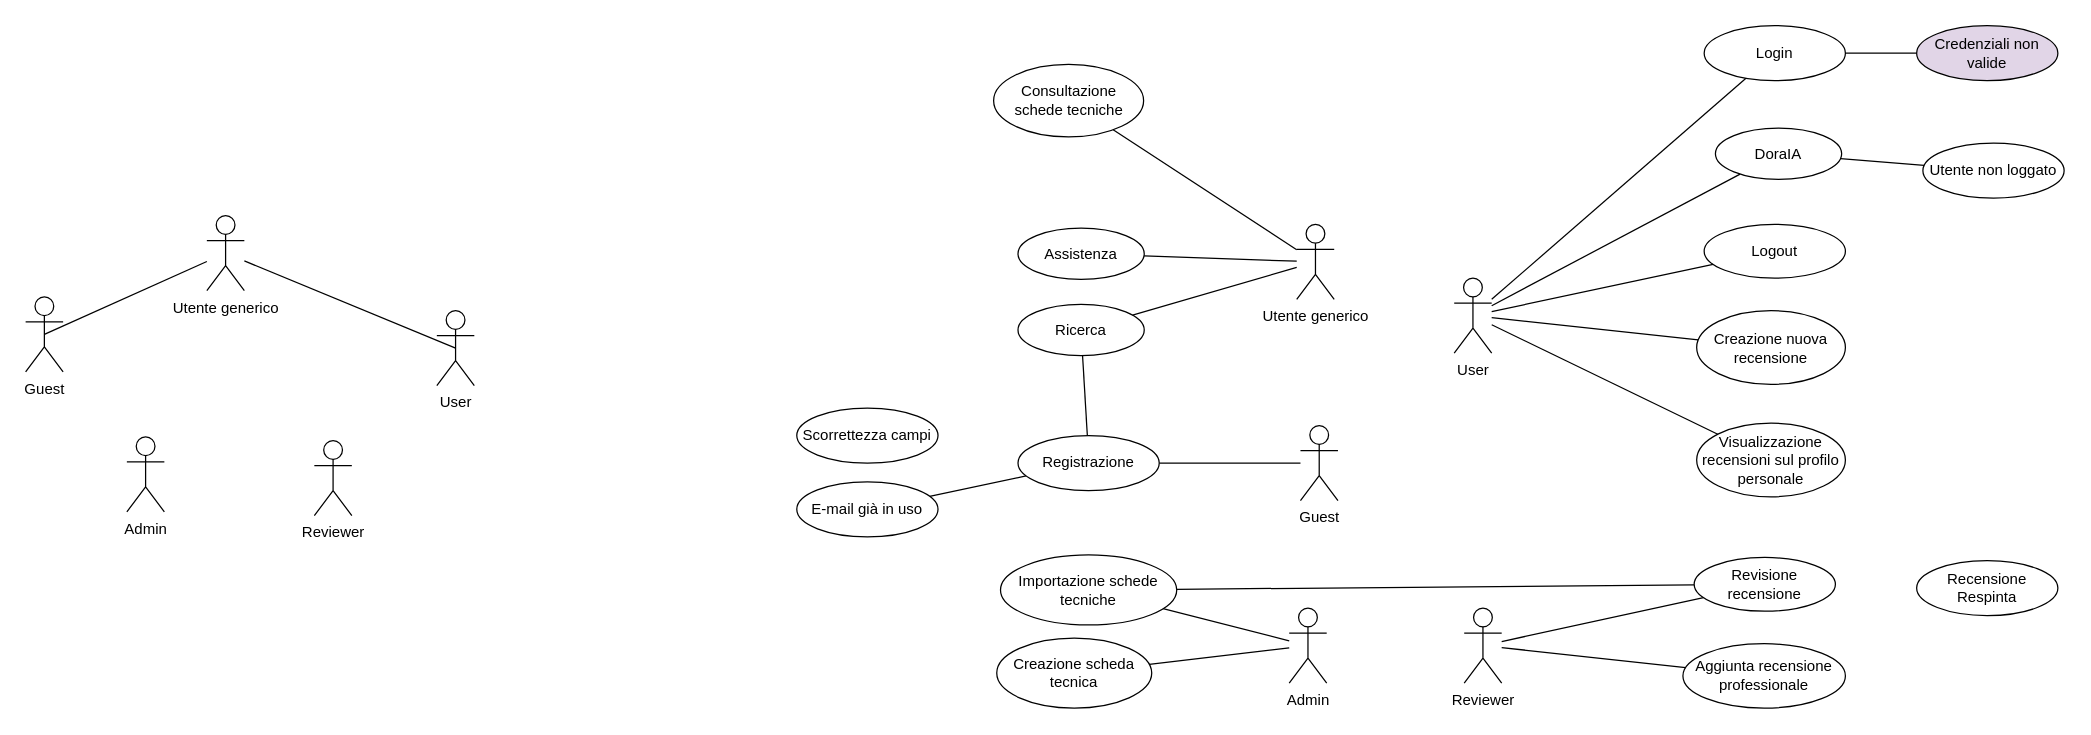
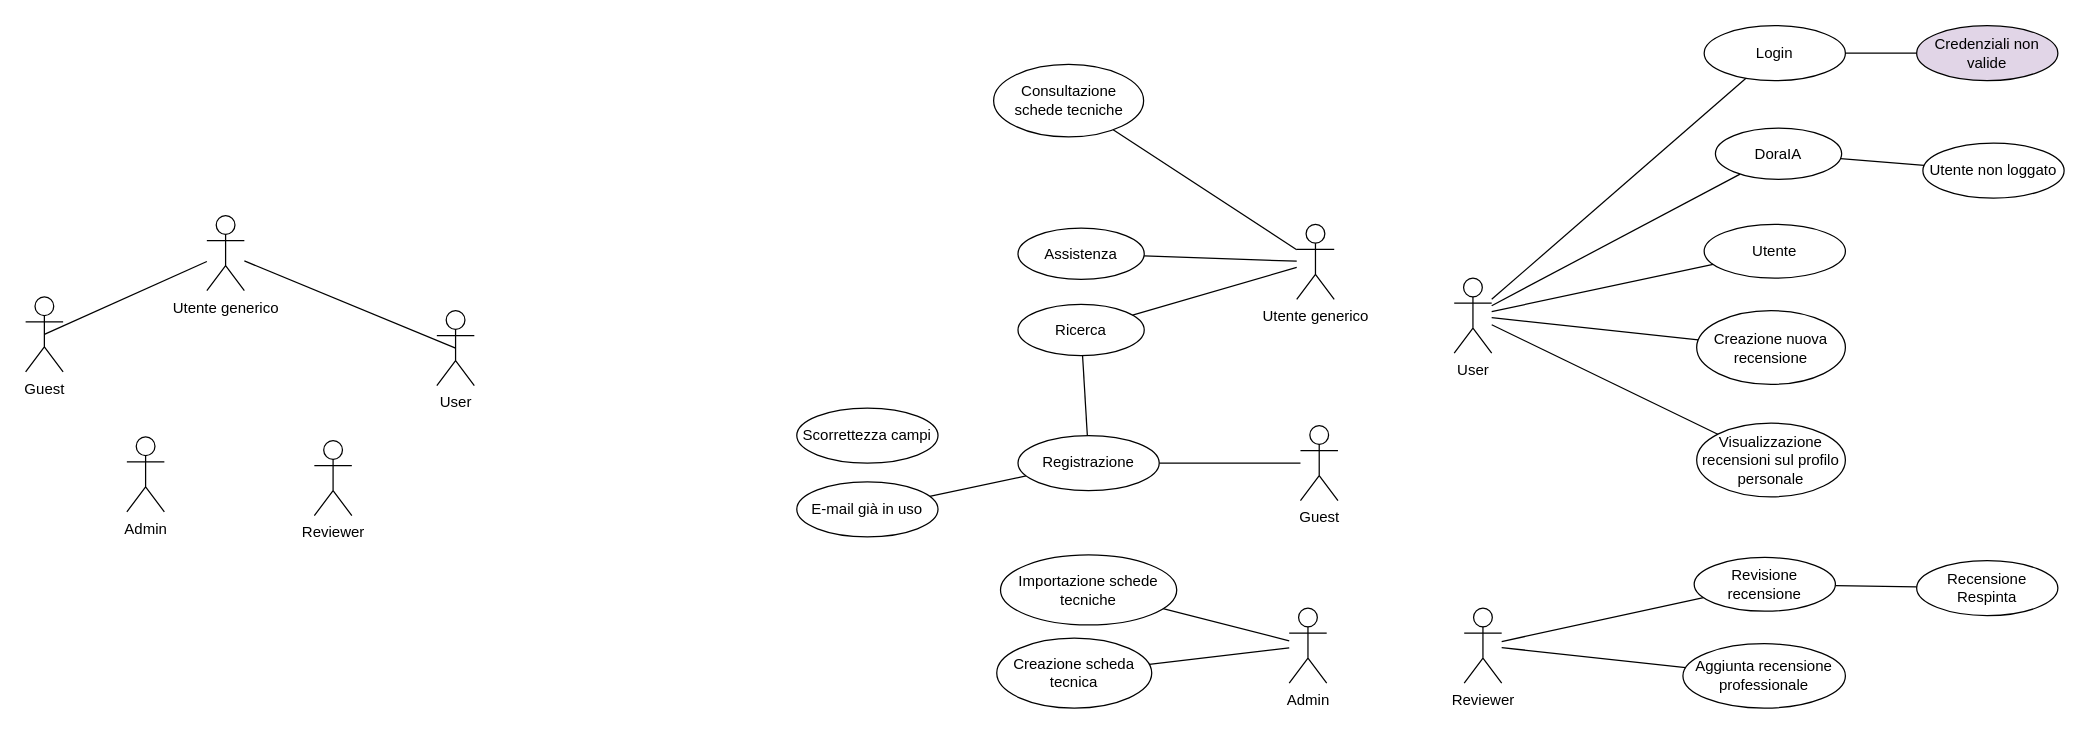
  <mxCell id="0" />
  <mxCell id="1" parent="0" />
- <mxCell id="2" value="Logout" style="ellipse;whiteSpace=wrap;html=1;" parent="1" vertex="1"><mxGeometry x="1363" y="179" width="113" height="43" as="geometry" /></mxCell>
+ <mxCell id="2" value="Utente" style="ellipse;whiteSpace=wrap;html=1;" parent="1" vertex="1"><mxGeometry x="1363" y="179" width="113" height="43" as="geometry" /></mxCell>
  <mxCell id="3" style="edgeStyle=none;rounded=0;orthogonalLoop=1;jettySize=auto;html=1;endArrow=none;endFill=0;" parent="1" source="4" target="23" edge="1"><mxGeometry relative="1" as="geometry" /></mxCell>
  <mxCell id="4" value="Guest" style="shape=umlActor;verticalLabelPosition=bottom;verticalAlign=top;html=1;" parent="1" vertex="1"><mxGeometry x="1040" y="340" width="30" height="60" as="geometry" /></mxCell>
  <mxCell id="5" style="rounded=0;orthogonalLoop=1;jettySize=auto;html=1;endArrow=none;endFill=0;" parent="1" source="10" target="2" edge="1"><mxGeometry relative="1" as="geometry" /></mxCell>
  <mxCell id="6" style="edgeStyle=none;rounded=0;orthogonalLoop=1;jettySize=auto;html=1;endArrow=none;endFill=0;" parent="1" source="10" target="17" edge="1"><mxGeometry relative="1" as="geometry" /></mxCell>
  <mxCell id="7" style="edgeStyle=none;rounded=0;orthogonalLoop=1;jettySize=auto;html=1;endArrow=none;endFill=0;" parent="1" source="10" target="18" edge="1"><mxGeometry relative="1" as="geometry" /></mxCell>
  <mxCell id="8" style="edgeStyle=none;rounded=0;orthogonalLoop=1;jettySize=auto;html=1;endArrow=none;endFill=0;" parent="1" source="10" target="28" edge="1"><mxGeometry relative="1" as="geometry" /></mxCell>
  <mxCell id="9" style="edgeStyle=none;rounded=0;orthogonalLoop=1;jettySize=auto;html=1;endArrow=none;endFill=0;" parent="1" source="10" target="25" edge="1"><mxGeometry relative="1" as="geometry" /></mxCell>
  <mxCell id="10" value="User" style="shape=umlActor;verticalLabelPosition=bottom;verticalAlign=top;html=1;" parent="1" vertex="1"><mxGeometry x="1163" y="222" width="30" height="60" as="geometry" /></mxCell>
  <mxCell id="11" style="edgeStyle=none;rounded=0;orthogonalLoop=1;jettySize=auto;html=1;endArrow=none;endFill=0;" parent="1" source="13" target="20" edge="1"><mxGeometry relative="1" as="geometry" /></mxCell>
  <mxCell id="12" style="edgeStyle=none;rounded=0;orthogonalLoop=1;jettySize=auto;html=1;endArrow=none;endFill=0;" parent="1" source="13" target="30" edge="1"><mxGeometry relative="1" as="geometry" /></mxCell>
  <mxCell id="13" value="Reviewer" style="shape=umlActor;verticalLabelPosition=bottom;verticalAlign=top;html=1;" parent="1" vertex="1"><mxGeometry x="1171" y="486" width="30" height="60" as="geometry" /></mxCell>
  <mxCell id="14" style="edgeStyle=none;rounded=0;orthogonalLoop=1;jettySize=auto;html=1;endArrow=none;endFill=0;" parent="1" source="16" target="29" edge="1"><mxGeometry relative="1" as="geometry" /></mxCell>
  <mxCell id="15" style="edgeStyle=none;rounded=0;orthogonalLoop=1;jettySize=auto;html=1;startArrow=none;startFill=0;endArrow=none;endFill=0;" parent="1" source="16" target="31" edge="1"><mxGeometry relative="1" as="geometry" /></mxCell>
  <mxCell id="16" value="Admin" style="shape=umlActor;verticalLabelPosition=bottom;verticalAlign=top;html=1;" parent="1" vertex="1"><mxGeometry x="1031" y="486" width="30" height="60" as="geometry" /></mxCell>
  <mxCell id="17" value="Creazione nuova recensione" style="ellipse;whiteSpace=wrap;html=1;" parent="1" vertex="1"><mxGeometry x="1357" y="248" width="119" height="59" as="geometry" /></mxCell>
  <mxCell id="18" value="Visualizzazione recensioni sul profilo personale" style="ellipse;whiteSpace=wrap;html=1;" parent="1" vertex="1"><mxGeometry x="1357" y="338" width="119" height="59" as="geometry" /></mxCell>
- <mxCell id="19" style="edgeStyle=none;rounded=0;orthogonalLoop=1;jettySize=auto;html=1;endArrow=none;endFill=0;" parent="1" source="20" target="31" edge="1"><mxGeometry relative="1" as="geometry" /></mxCell>
+ <mxCell id="19" style="edgeStyle=none;rounded=0;orthogonalLoop=1;jettySize=auto;html=1;endArrow=none;endFill=0;" parent="1" source="20" target="49" edge="1"><mxGeometry relative="1" as="geometry" /></mxCell>
  <mxCell id="20" value="Revisione recensione" style="ellipse;whiteSpace=wrap;html=1;" parent="1" vertex="1"><mxGeometry x="1355" y="445.5" width="113" height="43" as="geometry" /></mxCell>
  <mxCell id="21" style="edgeStyle=none;rounded=0;orthogonalLoop=1;jettySize=auto;html=1;endArrow=none;endFill=0;" parent="1" source="23" target="32" edge="1"><mxGeometry relative="1" as="geometry" /></mxCell>
  <mxCell id="22" style="edgeStyle=none;rounded=0;orthogonalLoop=1;jettySize=auto;html=1;endArrow=none;endFill=0;" parent="1" source="23" target="46" edge="1"><mxGeometry relative="1" as="geometry" /></mxCell>
  <mxCell id="23" value="Registrazione" style="ellipse;whiteSpace=wrap;html=1;" parent="1" vertex="1"><mxGeometry x="814" y="348" width="113" height="44" as="geometry" /></mxCell>
  <mxCell id="24" style="edgeStyle=none;rounded=0;orthogonalLoop=1;jettySize=auto;html=1;endArrow=none;endFill=0;" parent="1" source="25" target="47" edge="1"><mxGeometry relative="1" as="geometry" /></mxCell>
  <mxCell id="25" value="Login" style="ellipse;whiteSpace=wrap;html=1;" parent="1" vertex="1"><mxGeometry x="1363" y="20" width="113" height="44" as="geometry" /></mxCell>
  <mxCell id="26" value="Consultazione schede tecniche" style="ellipse;whiteSpace=wrap;html=1;" parent="1" vertex="1"><mxGeometry x="794.5" y="51" width="120" height="58" as="geometry" /></mxCell>
  <mxCell id="27" style="edgeStyle=none;rounded=0;orthogonalLoop=1;jettySize=auto;html=1;endArrow=none;endFill=0;" parent="1" source="28" target="48" edge="1"><mxGeometry relative="1" as="geometry" /></mxCell>
  <mxCell id="28" value="DoraIA" style="ellipse;whiteSpace=wrap;html=1;" parent="1" vertex="1"><mxGeometry x="1372" y="102" width="101" height="41" as="geometry" /></mxCell>
  <mxCell id="29" value="Creazione scheda tecnica" style="ellipse;whiteSpace=wrap;html=1;" parent="1" vertex="1"><mxGeometry x="797" y="510" width="124" height="56" as="geometry" /></mxCell>
  <mxCell id="30" value="Aggiunta recensione professionale" style="ellipse;whiteSpace=wrap;html=1;" parent="1" vertex="1"><mxGeometry x="1346" y="514.5" width="130" height="51.5" as="geometry" /></mxCell>
  <mxCell id="31" value="Importazione schede tecniche" style="ellipse;whiteSpace=wrap;html=1;" parent="1" vertex="1"><mxGeometry x="800" y="443.5" width="141" height="56" as="geometry" /></mxCell>
  <mxCell id="32" value="Ricerca" style="ellipse;whiteSpace=wrap;html=1;" parent="1" vertex="1"><mxGeometry x="814" y="243" width="101" height="41" as="geometry" /></mxCell>
  <mxCell id="33" value="Assistenza" style="ellipse;whiteSpace=wrap;html=1;" parent="1" vertex="1"><mxGeometry x="814" y="182" width="101" height="41" as="geometry" /></mxCell>
  <mxCell id="34" style="rounded=0;orthogonalLoop=1;jettySize=auto;html=1;endArrow=none;endFill=0;" parent="1" source="37" target="26" edge="1"><mxGeometry relative="1" as="geometry" /></mxCell>
  <mxCell id="35" style="edgeStyle=none;rounded=0;orthogonalLoop=1;jettySize=auto;html=1;endArrow=none;endFill=0;" parent="1" source="37" target="33" edge="1"><mxGeometry relative="1" as="geometry" /></mxCell>
  <mxCell id="36" style="edgeStyle=none;rounded=0;orthogonalLoop=1;jettySize=auto;html=1;endArrow=none;endFill=0;" parent="1" source="37" target="32" edge="1"><mxGeometry relative="1" as="geometry" /></mxCell>
  <mxCell id="37" value="Utente generico" style="shape=umlActor;verticalLabelPosition=bottom;verticalAlign=top;html=1;" parent="1" vertex="1"><mxGeometry x="1037" y="179" width="30" height="60" as="geometry" /></mxCell>
  <mxCell id="38" style="edgeStyle=none;rounded=0;orthogonalLoop=1;jettySize=auto;html=1;entryX=0.5;entryY=0.5;entryDx=0;entryDy=0;entryPerimeter=0;endArrow=none;endFill=0;" parent="1" source="40" target="41" edge="1"><mxGeometry relative="1" as="geometry" /></mxCell>
  <mxCell id="39" style="edgeStyle=none;rounded=0;orthogonalLoop=1;jettySize=auto;html=1;entryX=0.5;entryY=0.5;entryDx=0;entryDy=0;entryPerimeter=0;endArrow=none;endFill=0;" parent="1" source="40" target="42" edge="1"><mxGeometry relative="1" as="geometry" /></mxCell>
  <mxCell id="40" value="Utente generico" style="shape=umlActor;verticalLabelPosition=bottom;verticalAlign=top;html=1;" parent="1" vertex="1"><mxGeometry x="165" y="172" width="30" height="60" as="geometry" /></mxCell>
  <mxCell id="41" value="User" style="shape=umlActor;verticalLabelPosition=bottom;verticalAlign=top;html=1;" parent="1" vertex="1"><mxGeometry x="349" y="248" width="30" height="60" as="geometry" /></mxCell>
  <mxCell id="42" value="Guest" style="shape=umlActor;verticalLabelPosition=bottom;verticalAlign=top;html=1;" parent="1" vertex="1"><mxGeometry x="20" y="237" width="30" height="60" as="geometry" /></mxCell>
  <mxCell id="43" value="Reviewer" style="shape=umlActor;verticalLabelPosition=bottom;verticalAlign=top;html=1;" parent="1" vertex="1"><mxGeometry x="251" y="352" width="30" height="60" as="geometry" /></mxCell>
  <mxCell id="44" value="Admin" style="shape=umlActor;verticalLabelPosition=bottom;verticalAlign=top;html=1;" parent="1" vertex="1"><mxGeometry x="101" y="349" width="30" height="60" as="geometry" /></mxCell>
  <mxCell id="45" value="Scorrettezza campi" style="ellipse;whiteSpace=wrap;html=1;" parent="1" vertex="1"><mxGeometry x="637" y="326" width="113" height="44" as="geometry" /></mxCell>
  <mxCell id="46" value="E-mail già in uso" style="ellipse;whiteSpace=wrap;html=1;" parent="1" vertex="1"><mxGeometry x="637" y="385" width="113" height="44" as="geometry" /></mxCell>
  <mxCell id="47" value="Credenziali non valide" style="ellipse;whiteSpace=wrap;html=1;fillColor=#e1d5e7;" parent="1" vertex="1"><mxGeometry x="1533" y="20" width="113" height="44" as="geometry" /></mxCell>
  <mxCell id="48" value="Utente non loggato" style="ellipse;whiteSpace=wrap;html=1;" parent="1" vertex="1"><mxGeometry x="1538" y="114" width="113" height="44" as="geometry" /></mxCell>
  <mxCell id="49" value="Recensione Respinta" style="ellipse;whiteSpace=wrap;html=1;" parent="1" vertex="1"><mxGeometry x="1533" y="448" width="113" height="44" as="geometry" /></mxCell>
